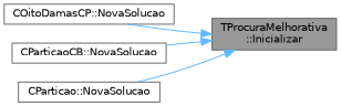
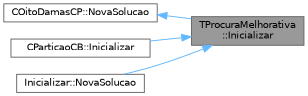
  digraph {
    rankdir=RL
    node [color=grey40 fillcolor=white fontname=Helvetica fontsize=10 shape=box style=filled]
    edge [color=steelblue1 dir=back fontname=Helvetica fontsize=10 labelfontname=Helvetica labelfontsize=10 style=solid]
    n1 [color=gray40 fillcolor=grey60 fontcolor=black height=0.2 label="TProcuraMelhorativa\l::Inicializar" width=0.4]
    n2 [height=0.2 label="COitoDamasCP::NovaSolucao" width=0.4]
-   n3 [height=0.2 label="CParticaoCB::NovaSolucao" width=0.4]
-   n4 [height=0.2 label="CParticao::NovaSolucao" width=0.4]
-   n1 -> n2
+   n3 [height=0.2 label="CParticaoCB::Inicializar" width=0.4]
+   n4 [height=0.2 label="Inicializar::NovaSolucao" width=0.4]
+   n2 -> n1
    n1 -> n3
    n1 -> n4
  }
